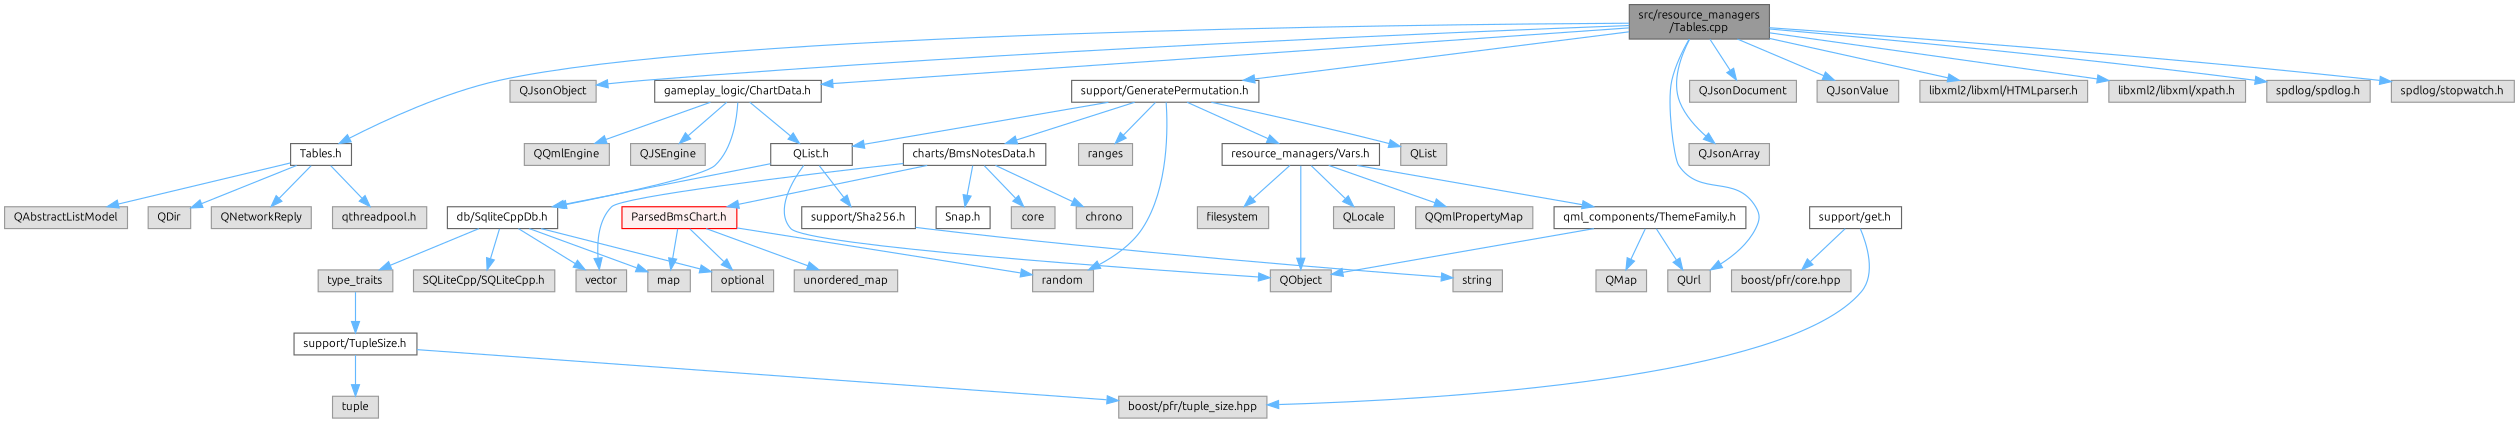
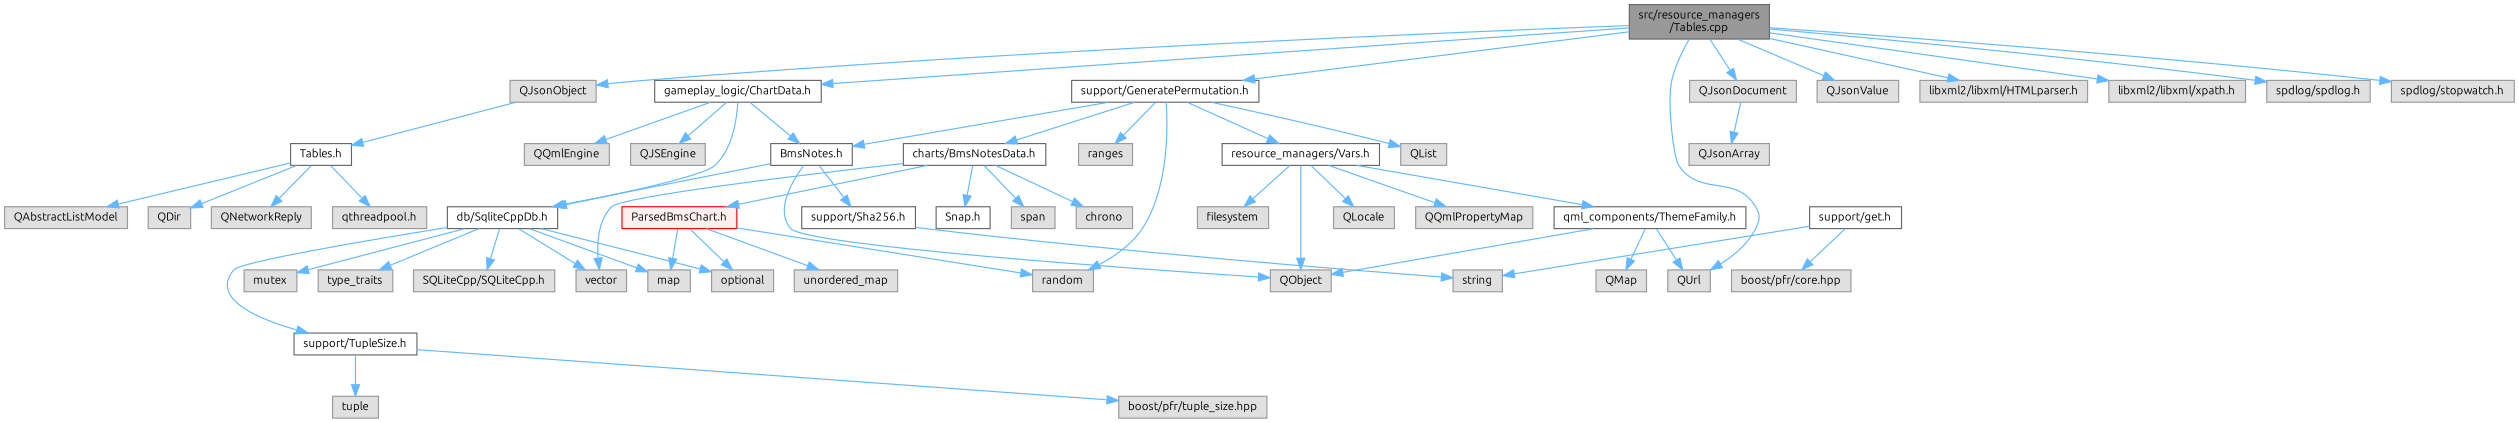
  digraph {
    fontname=Ubuntu
    node [color=grey60 fillcolor="#E0E0E0" fontname=Ubuntu fontsize=10 shape=box style=filled]
    edge [color=steelblue1 fontname=Ubuntu fontsize=10 labelfontname=Helvetica labelfontsize=10 style=solid]
    n1 [color=gray40 fillcolor=grey60 fontcolor=black height=0.2 label="src/resource_managers\l/Tables.cpp" width=0.4]
    n2 [color=grey40 fillcolor=white height=0.2 label="Tables.h" width=0.4]
    n3 [color=grey40 fillcolor=white height=0.2 label="gameplay_logic/ChartData.h" width=0.4]
    n4 [color=grey40 fillcolor=white height=0.2 label="support/GeneratePermutation.h" width=0.4]
    n5 [height=0.2 label=QUrl width=0.4]
    n6 [height=0.2 label=QJsonArray width=0.4]
    n7 [height=0.2 label=QJsonDocument width=0.4]
    n8 [height=0.2 label=QJsonObject width=0.4]
    n9 [height=0.2 label=QJsonValue width=0.4]
    n10 [height=0.2 label="libxml2/libxml/HTMLparser.h" width=0.4]
    n11 [height=0.2 label="libxml2/libxml/xpath.h" width=0.4]
    n12 [height=0.2 label="spdlog/spdlog.h" width=0.4]
    n13 [height=0.2 label="spdlog/stopwatch.h" width=0.4]
    n14 [height=0.2 label=QAbstractListModel width=0.4]
    n15 [height=0.2 label=QDir width=0.4]
    n16 [height=0.2 label=QNetworkReply width=0.4]
    n17 [height=0.2 label="qthreadpool.h" width=0.4]
    n18 [height=0.2 label=QQmlEngine width=0.4]
    n19 [height=0.2 label=QJSEngine width=0.4]
-   n20 [color=grey40 fillcolor=white height=0.2 label="QList.h" width=0.4]
+   n20 [color=grey40 fillcolor=white height=0.2 label="BmsNotes.h" width=0.4]
    n21 [color=grey40 fillcolor=white height=0.2 label="db/SqliteCppDb.h" width=0.4]
    n22 [height=0.2 label=QList width=0.4]
    n23 [height=0.2 label=random width=0.4]
    n24 [height=0.2 label=ranges width=0.4]
    n25 [color=grey40 fillcolor=white height=0.2 label="resource_managers/Vars.h" width=0.4]
    n26 [color=grey40 fillcolor=white height=0.2 label="charts/BmsNotesData.h" width=0.4]
    n27 [height=0.2 label=QObject width=0.4]
    n28 [color=grey40 fillcolor=white height=0.2 label="support/Sha256.h" width=0.4]
    n29 [height=0.2 label="SQLiteCpp/SQLiteCpp.h" width=0.4]
    n30 [height=0.2 label=optional width=0.4]
    n31 [height=0.2 label=vector width=0.4]
    n32 [height=0.2 label=map width=0.4]
    n33 [height=0.2 label=type_traits width=0.4]
+   n34 [height=0.2 label=mutex width=0.4]
    n35 [color=grey40 fillcolor=white height=0.2 label="support/TupleSize.h" width=0.4]
    n36 [height=0.2 label=string width=0.4]
    n37 [color=grey40 fillcolor=white height=0.2 label="support/get.h" width=0.4]
    n38 [height=0.2 label="boost/pfr/tuple_size.hpp" width=0.4]
    n39 [height=0.2 label="boost/pfr/core.hpp" width=0.4]
    n40 [height=0.2 label=tuple width=0.4]
    n41 [color=grey40 fillcolor=white height=0.2 label="qml_components/ThemeFamily.h" width=0.4]
    n42 [height=0.2 label=QQmlPropertyMap width=0.4]
    n43 [height=0.2 label=filesystem width=0.4]
    n44 [height=0.2 label=QLocale width=0.4]
    n45 [height=0.2 label=chrono width=0.4]
    n46 [color=grey40 fillcolor=white height=0.2 label="Snap.h" width=0.4]
    n47 [color=red fillcolor="#FFF0F0" height=0.2 label="ParsedBmsChart.h" width=0.4]
-   n48 [height=0.2 label=core width=0.4]
+   n48 [height=0.2 label=span width=0.4]
    n49 [height=0.2 label=QMap width=0.4]
    n50 [height=0.2 label=unordered_map width=0.4]
-   n1 -> n2
+   n8 -> n2
    n1 -> n3
    n1 -> n4
    n1 -> n5
-   n1 -> n6
+   n7 -> n6
    n1 -> n7
    n1 -> n8
    n1 -> n9
    n1 -> n10
    n1 -> n11
    n1 -> n12
    n1 -> n13
    n2 -> n14
    n2 -> n15
    n2 -> n16
    n2 -> n17
    n3 -> n18
    n3 -> n19
    n3 -> n20
    n3 -> n21
    n4 -> n20
    n4 -> n22
    n4 -> n23
    n4 -> n24
    n4 -> n25
    n4 -> n26
    n20 -> n21
    n20 -> n27
    n20 -> n28
    n21 -> n29
    n21 -> n30
    n21 -> n31
    n21 -> n32
    n21 -> n33
-   n33 -> n35
+   n21 -> n34
+   n21 -> n35
    n25 -> n27
    n25 -> n41
    n25 -> n42
    n25 -> n43
    n25 -> n44
    n26 -> n31
    n26 -> n45
    n26 -> n46
    n26 -> n47
    n26 -> n48
    n28 -> n36
    n35 -> n38
    n35 -> n40
-   n37 -> n38
+   n37 -> n36
    n37 -> n39
    n41 -> n5
    n41 -> n27
    n41 -> n49
    n47 -> n23
    n47 -> n30
    n47 -> n32
    n47 -> n50
  }
